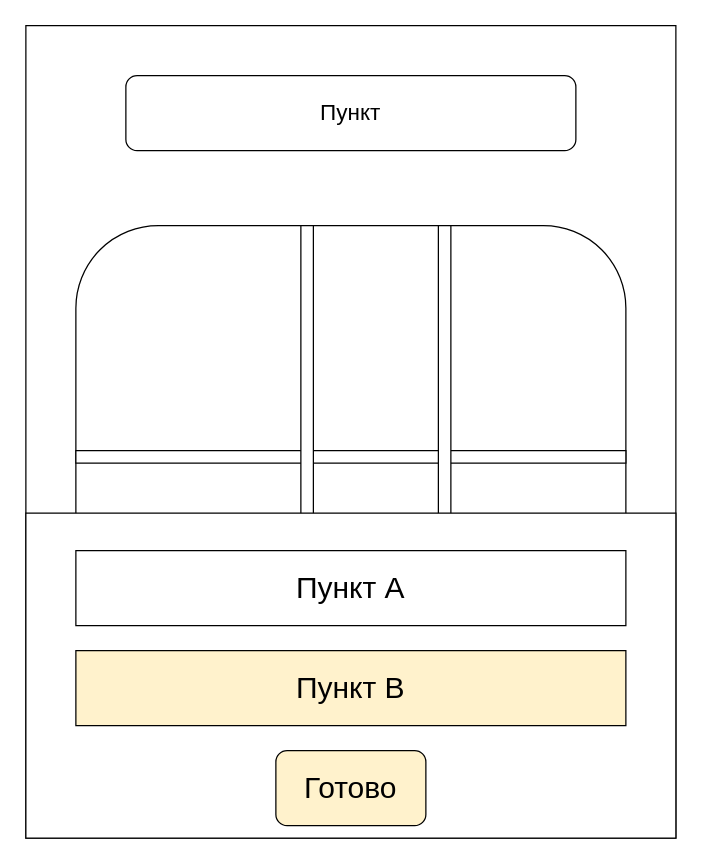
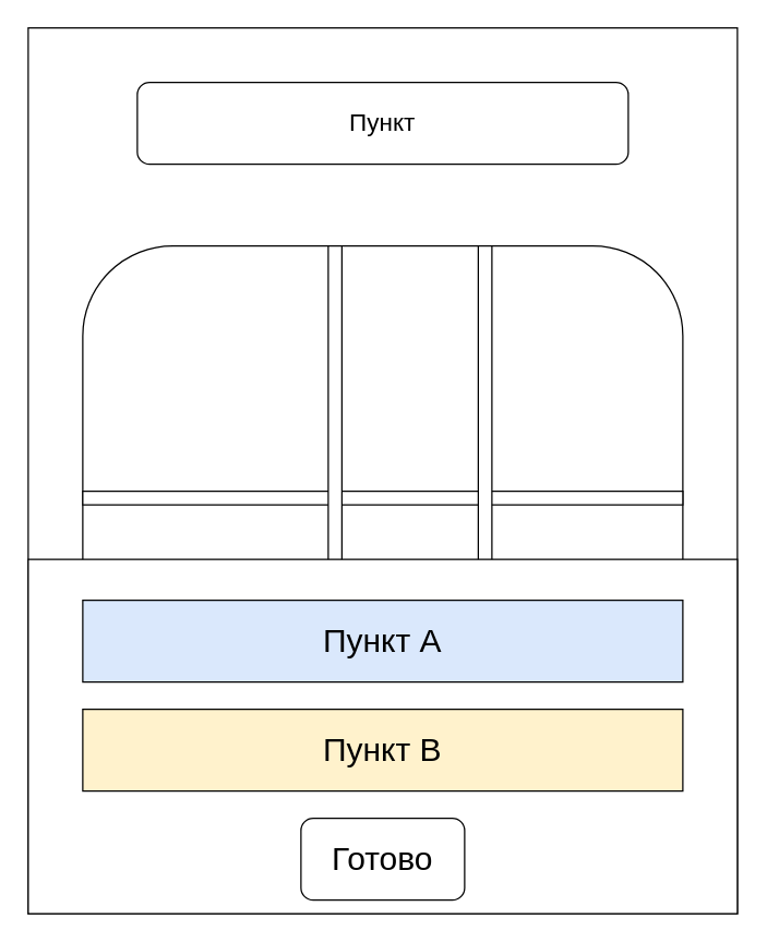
  <mxCell id="0" />
  <mxCell id="1" parent="0" />
  <mxCell id="2" value="" style="rounded=0;whiteSpace=wrap;html=1;" vertex="1" parent="1"><mxGeometry x="20" y="20" width="520" height="650" as="geometry" /></mxCell>
  <mxCell id="3" value="" style="rounded=1;whiteSpace=wrap;html=1;" vertex="1" parent="1"><mxGeometry x="60" y="180" width="440" height="470" as="geometry" /></mxCell>
  <mxCell id="4" value="&lt;font style=&quot;font-size: 18px&quot;&gt;Пункт&lt;/font&gt;" style="rounded=1;whiteSpace=wrap;html=1;" vertex="1" parent="1"><mxGeometry x="100" y="60" width="360" height="60" as="geometry" /></mxCell>
  <mxCell id="5" value="" style="rounded=0;whiteSpace=wrap;html=1;" vertex="1" parent="1"><mxGeometry x="60" y="360" width="440" height="10" as="geometry" /></mxCell>
  <mxCell id="6" value="" style="rounded=0;whiteSpace=wrap;html=1;" vertex="1" parent="1"><mxGeometry x="240" y="180" width="10" height="470" as="geometry" /></mxCell>
  <mxCell id="7" value="" style="rounded=0;whiteSpace=wrap;html=1;" vertex="1" parent="1"><mxGeometry x="350" y="180" width="10" height="470" as="geometry" /></mxCell>
  <mxCell id="8" value="" style="rounded=0;whiteSpace=wrap;html=1;" vertex="1" parent="1"><mxGeometry x="20" y="410" width="520" height="260" as="geometry" /></mxCell>
- <mxCell id="9" value="&lt;font style=&quot;font-size: 24px&quot;&gt;Готово&lt;/font&gt;" style="rounded=1;whiteSpace=wrap;html=1;fillColor=#fff2cc;" vertex="1" parent="1"><mxGeometry x="220" y="600" width="120" height="60" as="geometry" /></mxCell>
- <mxCell id="10" value="&lt;font style=&quot;font-size: 24px&quot;&gt;Пункт A&lt;/font&gt;" style="rounded=0;whiteSpace=wrap;html=1;" vertex="1" parent="1"><mxGeometry x="60" y="440" width="440" height="60" as="geometry" /></mxCell>
+ <mxCell id="9" value="&lt;font style=&quot;font-size: 24px&quot;&gt;Готово&lt;/font&gt;" style="rounded=1;whiteSpace=wrap;html=1;" vertex="1" parent="1"><mxGeometry x="220" y="600" width="120" height="60" as="geometry" /></mxCell>
+ <mxCell id="10" value="&lt;font style=&quot;font-size: 24px&quot;&gt;Пункт A&lt;/font&gt;" style="rounded=0;whiteSpace=wrap;html=1;fillColor=#dae8fc;" vertex="1" parent="1"><mxGeometry x="60" y="440" width="440" height="60" as="geometry" /></mxCell>
  <mxCell id="11" value="&lt;font style=&quot;font-size: 24px&quot;&gt;Пункт B&lt;/font&gt;" style="rounded=0;whiteSpace=wrap;html=1;fillColor=#fff2cc;" vertex="1" parent="1"><mxGeometry x="60" y="520" width="440" height="60" as="geometry" /></mxCell>
